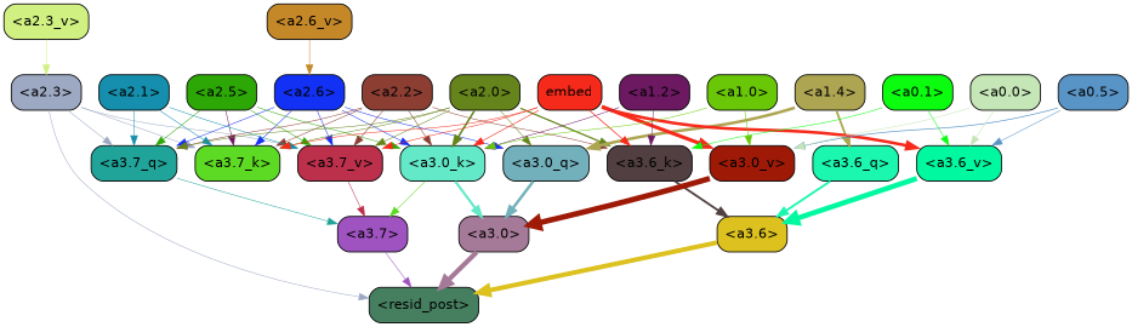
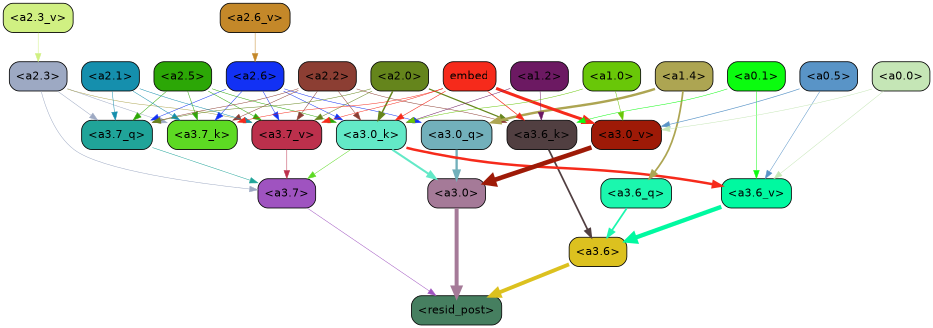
  strict digraph {
    splines=true
    node [color=black fontname=Helvetica shape=box style="filled, rounded"]
    edge [color="#65851c" penwidth=0.6]
    "<a3.7>" [fillcolor="#9f53c0"]
    "<resid_post>" [fillcolor="#467f60"]
    "<a3.6>" [fillcolor="#dcc11f"]
    "<a3.0>" [fillcolor="#a57a98"]
    "<a2.3>" [fillcolor="#9da9c3"]
    "<a3.7_q>" [fillcolor="#20a499"]
    "<a3.7_k>" [fillcolor="#5dda23"]
    "<a3.7_v>" [fillcolor="#bc304c"]
    "<a3.6_q>" [fillcolor="#1bf7ae"]
    "<a3.0_q>" [fillcolor="#72b0bb"]
    "<a3.6_k>" [fillcolor="#513f41"]
    "<a3.0_k>" [fillcolor="#63e9c7"]
    "<a3.6_v>" [fillcolor="#00f9a0"]
    "<a3.0_v>" [fillcolor="#9e1a07"]
    "<a2.6>" [fillcolor="#1231f4"]
    "<a2.5>" [fillcolor="#2ca706"]
    "<a2.2>" [fillcolor="#8c3e33"]
    "<a2.1>" [fillcolor="#158fad"]
    "<a2.0>" [fillcolor="#65851c"]
    "<a1.4>" [fillcolor="#ada552"]
    embed [fillcolor="#f62a1b"]
    "<a1.2>" [fillcolor="#6c1962"]
    "<a0.1>" [fillcolor="#0bfc0f"]
    "<a1.0>" [fillcolor="#69c708"]
    "<a0.5>" [fillcolor="#5994c7"]
    "<a0.0>" [fillcolor="#c5e6b6"]
    "<a2.6_v>" [fillcolor="#c48829"]
    "<a2.3_v>" [fillcolor="#d0f082"]
    "<a3.7>" -> "<resid_post>" [color="#9f53c0"]
    "<a3.6>" -> "<resid_post>" [color="#dcc11f" penwidth=4.752790808677673]
    "<a3.0>" -> "<resid_post>" [color="#a57a98" penwidth=4.897669434547424]
-   "<a2.3>" -> "<resid_post>" [color="#9da9c3"]
+   "<a2.3>" -> "<a3.7>" [color="#9da9c3"]
    "<a2.3>" -> "<a3.7_q>" [color="#9da9c3"]
    "<a2.3>" -> "<a3.7_k>" [color="#9da9c3"]
-   "<a2.3>" -> "<a3.7_v>" [color="#9da9c3"]
+   "<a2.3>" -> "<a3.7_v>" [color="#ada552"]
    "<a3.7_q>" -> "<a3.7>" [color="#20a499"]
    "<a3.7_v>" -> "<a3.7>" [color="#bc304c"]
    "<a3.6_q>" -> "<a3.6>" [color="#1bf7ae" penwidth=2.160832464694977]
    "<a3.0_q>" -> "<a3.0>" [color="#72b0bb" penwidth=2.870753765106201]
    "<a3.6_k>" -> "<a3.6>" [color="#513f41" penwidth=2.13908451795578]
    "<a3.0_k>" -> "<a3.7>" [color="#5dda23"]
    "<a3.0_k>" -> "<a3.0>" [color="#63e9c7" penwidth=2.520303964614868]
    "<a3.6_v>" -> "<a3.6>" [color="#00f9a0" penwidth=5.297133803367615]
    "<a3.0_v>" -> "<a3.0>" [color="#9e1a07" penwidth=5.680712580680847]
    "<a2.6>" -> "<a3.7_q>" [color="#1231f4"]
    "<a2.6>" -> "<a3.7_k>" [color="#1231f4"]
    "<a2.6>" -> "<a3.7_v>" [color="#1231f4"]
    "<a2.6>" -> "<a3.0_q>" [color="#1231f4"]
    "<a2.6>" -> "<a3.0_k>" [color="#1231f4"]
    "<a2.5>" -> "<a3.7_q>" [color="#2ca706"]
-   "<a2.5>" -> "<a3.7_k>" [color="#6c1962"]
+   "<a2.5>" -> "<a3.7_k>" [color="#2ca706"]
    "<a2.5>" -> "<a3.7_v>" [color="#2ca706"]
    "<a2.5>" -> "<a3.0_k>" [color="#2ca706"]
    "<a2.2>" -> "<a3.7_q>" [color="#8c3e33"]
    "<a2.2>" -> "<a3.7_k>" [color="#8c3e33"]
    "<a2.2>" -> "<a3.7_v>" [color="#8c3e33"]
    "<a2.2>" -> "<a3.6_k>" [color="#8c3e33"]
    "<a2.2>" -> "<a3.0_k>" [color="#8c3e33"]
    "<a2.1>" -> "<a3.7_q>" [color="#158fad"]
    "<a2.1>" -> "<a3.7_k>" [color="#158fad"]
    "<a2.1>" -> "<a3.7_v>" [color="#158fad"]
    "<a2.0>" -> "<a3.7_q>"
-   "<a2.0>" -> "<a3.7_k>"
    "<a2.0>" -> "<a3.7_v>"
-   "<a2.0>" -> "<a3.0_q>"
    "<a2.0>" -> "<a3.6_k>" [penwidth=1.4811622872948647]
    "<a2.0>" -> "<a3.0_k>" [penwidth=1.8632715698331594]
    "<a1.4>" -> "<a3.6_q>" [color="#ada552" penwidth=2.1468575447797775]
    "<a1.4>" -> "<a3.0_q>" [color="#ada552" penwidth=3.0006065368652344]
    embed -> "<a3.7_k>" [color="#f62a1b"]
    embed -> "<a3.7_v>" [color="#f62a1b"]
    embed -> "<a3.6_k>" [color="#f62a1b" penwidth=0.8410270567983389]
    embed -> "<a3.0_k>" [color="#f62a1b" penwidth=0.691851794719696]
-   embed -> "<a3.6_v>" [color="#f62a1b" penwidth=3.0758190751075745]
+   "<a3.0_k>" -> "<a3.6_v>" [color="#f62a1b" penwidth=3.0758190751075745]
    embed -> "<a3.0_v>" [color="#f62a1b" penwidth=3.6927278637886047]
    "<a1.2>" -> "<a3.6_k>" [color="#6c1962"]
    "<a1.2>" -> "<a3.0_k>" [color="#6c1962"]
    "<a0.1>" -> "<a3.6_k>" [color="#0bfc0f"]
    "<a0.1>" -> "<a3.6_v>" [color="#0bfc0f"]
    "<a1.0>" -> "<a3.0_k>" [color="#69c708"]
    "<a1.0>" -> "<a3.0_v>" [color="#69c708"]
    "<a0.5>" -> "<a3.6_v>" [color="#5994c7"]
    "<a0.5>" -> "<a3.0_v>" [color="#5994c7" penwidth=0.8028683364391327]
    "<a0.0>" -> "<a3.6_v>" [color="#c5e6b6"]
    "<a0.0>" -> "<a3.0_v>" [color="#c5e6b6"]
    "<a2.6_v>" -> "<a2.6>" [color="#c48829"]
    "<a2.3_v>" -> "<a2.3>" [color="#d0f082"]
  }
